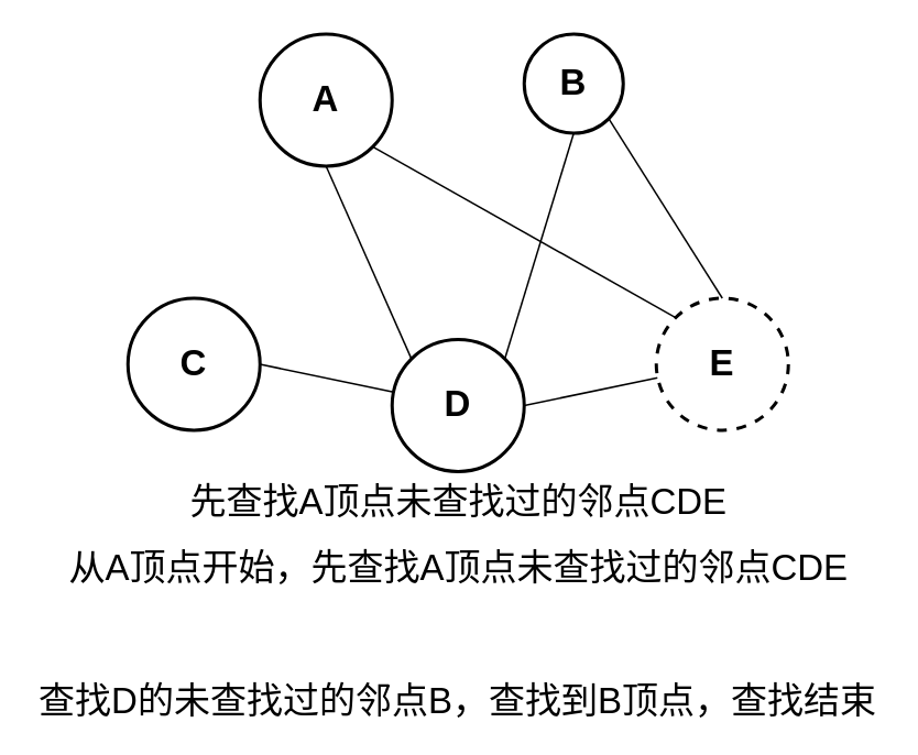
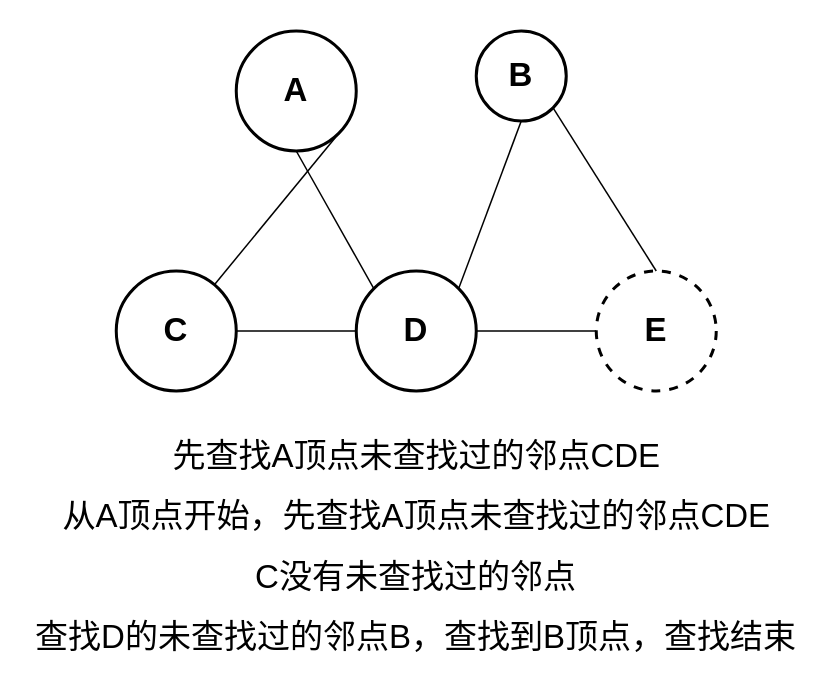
  <mxCell id="0" />
  <mxCell id="1" parent="0" />
- <mxCell id="2" style="edgeStyle=none;rounded=0;orthogonalLoop=1;jettySize=auto;html=1;exitX=1;exitY=1;exitDx=0;exitDy=0;entryX=0;entryY=0;entryDx=0;entryDy=0;endArrow=none;endFill=0;" parent="1" source="4" target="8" edge="1"><mxGeometry relative="1" as="geometry" /></mxCell>
+ <mxCell id="2" style="edgeStyle=none;rounded=0;orthogonalLoop=1;jettySize=auto;html=1;exitX=1;exitY=1;exitDx=0;exitDy=0;endArrow=none;endFill=0;" parent="1" source="4" target="10" edge="1"><mxGeometry relative="1" as="geometry" /></mxCell>
  <mxCell id="3" style="edgeStyle=none;rounded=0;orthogonalLoop=1;jettySize=auto;html=1;exitX=0.5;exitY=1;exitDx=0;exitDy=0;entryX=0;entryY=0;entryDx=0;entryDy=0;endArrow=none;endFill=0;" parent="1" source="4" target="7" edge="1"><mxGeometry relative="1" as="geometry" /></mxCell>
  <mxCell id="4" value="A" style="ellipse;whiteSpace=wrap;html=1;aspect=fixed;strokeWidth=2;fontSize=22;fontStyle=1" parent="1" vertex="1"><mxGeometry x="157" y="20" width="80" height="80" as="geometry" /></mxCell>
  <mxCell id="5" style="edgeStyle=none;rounded=0;orthogonalLoop=1;jettySize=auto;html=1;exitX=1;exitY=0.5;exitDx=0;exitDy=0;endArrow=none;endFill=0;" parent="1" source="7" target="8" edge="1"><mxGeometry relative="1" as="geometry" /></mxCell>
  <mxCell id="6" style="edgeStyle=none;rounded=0;orthogonalLoop=1;jettySize=auto;html=1;exitX=1;exitY=0;exitDx=0;exitDy=0;entryX=0.5;entryY=1;entryDx=0;entryDy=0;endArrow=none;endFill=0;" parent="1" source="7" target="12" edge="1"><mxGeometry relative="1" as="geometry" /></mxCell>
- <mxCell id="7" value="D" style="ellipse;whiteSpace=wrap;html=1;aspect=fixed;strokeWidth=2;fontSize=22;fontStyle=1" parent="1" vertex="1"><mxGeometry x="237" y="205" width="80" height="80" as="geometry" /></mxCell>
+ <mxCell id="7" value="D" style="ellipse;whiteSpace=wrap;html=1;aspect=fixed;strokeWidth=2;fontSize=22;fontStyle=1" parent="1" vertex="1"><mxGeometry x="237" y="180" width="80" height="80" as="geometry" /></mxCell>
  <mxCell id="8" value="E" style="ellipse;whiteSpace=wrap;html=1;aspect=fixed;strokeWidth=2;fontSize=22;fontStyle=1;dashed=1;" parent="1" vertex="1"><mxGeometry x="397" y="180" width="80" height="80" as="geometry" /></mxCell>
  <mxCell id="9" style="edgeStyle=none;rounded=0;orthogonalLoop=1;jettySize=auto;html=1;exitX=1;exitY=0.5;exitDx=0;exitDy=0;endArrow=none;endFill=0;" parent="1" source="10" target="7" edge="1"><mxGeometry relative="1" as="geometry" /></mxCell>
  <mxCell id="10" value="C" style="ellipse;whiteSpace=wrap;html=1;aspect=fixed;strokeWidth=2;fontSize=22;fontStyle=1" parent="1" vertex="1"><mxGeometry x="77" y="180" width="80" height="80" as="geometry" /></mxCell>
  <mxCell id="11" style="edgeStyle=none;rounded=0;orthogonalLoop=1;jettySize=auto;html=1;exitX=1;exitY=1;exitDx=0;exitDy=0;entryX=0.5;entryY=0;entryDx=0;entryDy=0;endArrow=none;endFill=0;" parent="1" source="12" target="8" edge="1"><mxGeometry relative="1" as="geometry" /></mxCell>
  <mxCell id="12" value="B" style="ellipse;whiteSpace=wrap;html=1;aspect=fixed;strokeWidth=2;fontSize=22;fontStyle=1" parent="1" vertex="1"><mxGeometry x="317" y="20" width="60" height="60" as="geometry" /></mxCell>
  <mxCell id="13" style="edgeStyle=none;rounded=0;orthogonalLoop=1;jettySize=auto;html=1;exitX=0;exitY=1;exitDx=0;exitDy=0;endArrow=none;endFill=0;fontSize=22;" parent="1" edge="1"><mxGeometry relative="1" as="geometry"><mxPoint x="49" y="328" as="sourcePoint" /></mxGeometry></mxCell>
  <mxCell id="14" value="先查找A顶点未查找过的邻点CDE" style="text;html=1;strokeColor=none;fillColor=none;align=center;verticalAlign=middle;whiteSpace=wrap;rounded=0;fontSize=22;" parent="1" vertex="1"><mxGeometry x="80.5" y="294" width="393" height="20" as="geometry" /></mxCell>
  <mxCell id="15" value="从A顶点开始，先查找A顶点未查找过的邻点CDE" style="text;html=1;strokeColor=none;fillColor=none;align=center;verticalAlign=middle;whiteSpace=wrap;rounded=0;fontSize=22;" parent="1" vertex="1"><mxGeometry x="35.5" y="334" width="483" height="20" as="geometry" /></mxCell>
+ <mxCell id="16" value="C没有未查找过的邻点" style="text;html=1;strokeColor=none;fillColor=none;align=center;verticalAlign=middle;whiteSpace=wrap;rounded=0;fontSize=22;" parent="1" vertex="1"><mxGeometry x="165" y="375" width="224" height="20" as="geometry" /></mxCell>
  <mxCell id="17" value="查找D的未查找过的邻点B，查找到B顶点，查找结束" style="text;html=1;strokeColor=none;fillColor=none;align=center;verticalAlign=middle;whiteSpace=wrap;rounded=0;fontSize=22;" parent="1" vertex="1"><mxGeometry x="20" y="415" width="514" height="20" as="geometry" /></mxCell>
